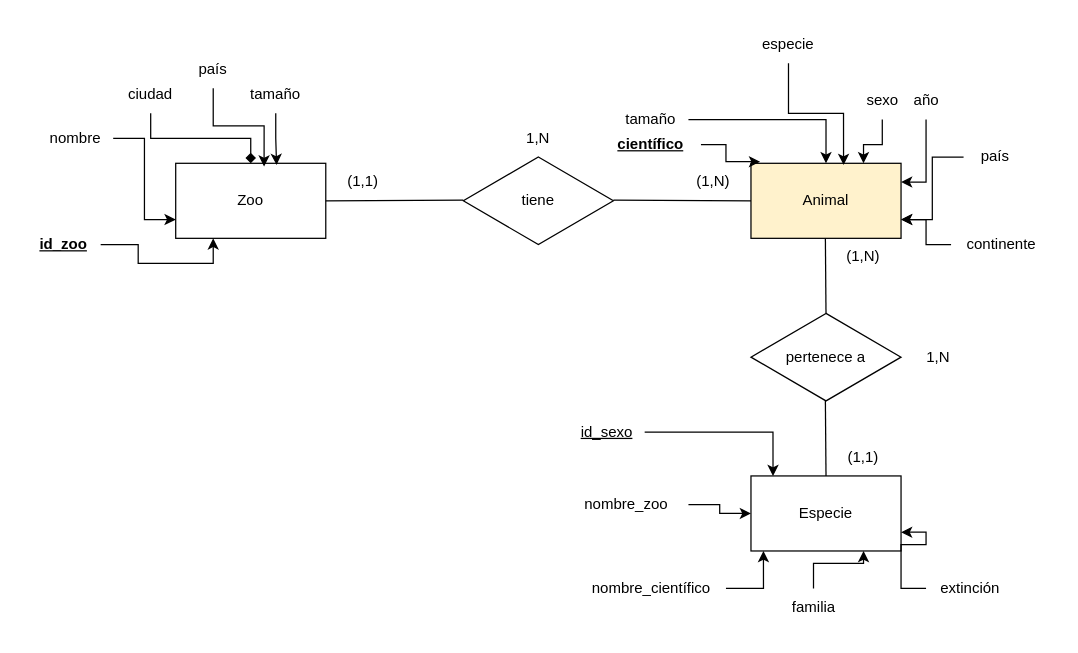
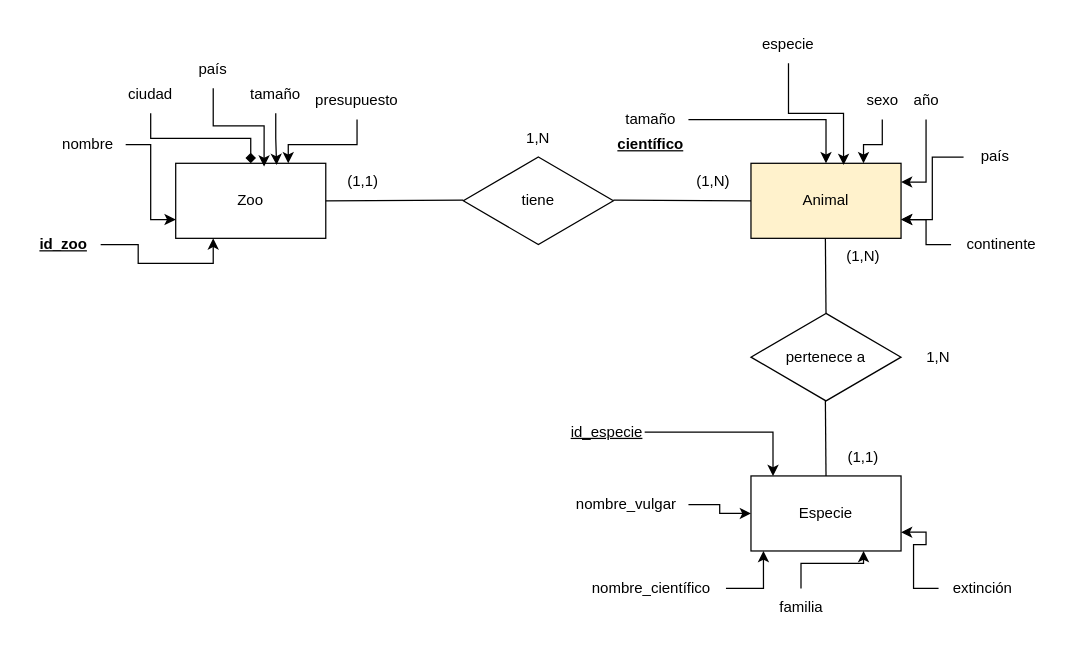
  <mxCell id="0" />
  <mxCell id="1" parent="0" />
  <mxCell id="2" value="Zoo" style="rounded=0;whiteSpace=wrap;html=1;" vertex="1" parent="1"><mxGeometry x="140" y="130" width="120" height="60" as="geometry" /></mxCell>
  <mxCell id="3" value="Animal" style="rounded=0;whiteSpace=wrap;html=1;fillColor=#fff2cc;" vertex="1" parent="1"><mxGeometry x="600" y="130" width="120" height="60" as="geometry" /></mxCell>
  <mxCell id="4" value="tiene" style="rhombus;whiteSpace=wrap;html=1;" vertex="1" parent="1"><mxGeometry x="370" y="125" width="120" height="70" as="geometry" /></mxCell>
  <mxCell id="5" value="" style="endArrow=none;html=1;rounded=0;" edge="1" parent="1"><mxGeometry width="50" height="50" relative="1" as="geometry"><mxPoint x="260" y="160" as="sourcePoint" /><mxPoint x="370" y="159.5" as="targetPoint" /></mxGeometry></mxCell>
  <mxCell id="6" value="" style="endArrow=none;html=1;rounded=0;" edge="1" parent="1"><mxGeometry width="50" height="50" relative="1" as="geometry"><mxPoint x="490" y="159.5" as="sourcePoint" /><mxPoint x="600" y="160" as="targetPoint" /></mxGeometry></mxCell>
  <mxCell id="7" value="(1,1)" style="text;html=1;strokeColor=none;fillColor=none;align=center;verticalAlign=middle;whiteSpace=wrap;rounded=0;" vertex="1" parent="1"><mxGeometry x="260" y="130" width="60" height="30" as="geometry" /></mxCell>
  <mxCell id="8" value="(1,N)" style="text;html=1;strokeColor=none;fillColor=none;align=center;verticalAlign=middle;whiteSpace=wrap;rounded=0;" vertex="1" parent="1"><mxGeometry x="540" y="130" width="60" height="30" as="geometry" /></mxCell>
  <mxCell id="9" value="pertenece a" style="rhombus;whiteSpace=wrap;html=1;" vertex="1" parent="1"><mxGeometry x="600" y="250" width="120" height="70" as="geometry" /></mxCell>
  <mxCell id="10" value="" style="endArrow=none;html=1;rounded=0;entryX=0.5;entryY=0;entryDx=0;entryDy=0;" edge="1" parent="1" target="9"><mxGeometry width="50" height="50" relative="1" as="geometry"><mxPoint x="659.5" y="190" as="sourcePoint" /><mxPoint x="659.5" y="240" as="targetPoint" /></mxGeometry></mxCell>
  <mxCell id="11" value="" style="endArrow=none;html=1;rounded=0;entryX=0.5;entryY=0;entryDx=0;entryDy=0;" edge="1" parent="1"><mxGeometry width="50" height="50" relative="1" as="geometry"><mxPoint x="659.5" y="320" as="sourcePoint" /><mxPoint x="660" y="380" as="targetPoint" /></mxGeometry></mxCell>
  <mxCell id="12" value="Especie" style="rounded=0;whiteSpace=wrap;html=1;" vertex="1" parent="1"><mxGeometry x="600" y="380" width="120" height="60" as="geometry" /></mxCell>
  <mxCell id="13" value="(1,N)" style="text;html=1;strokeColor=none;fillColor=none;align=center;verticalAlign=middle;whiteSpace=wrap;rounded=0;" vertex="1" parent="1"><mxGeometry x="660" y="190" width="60" height="30" as="geometry" /></mxCell>
  <mxCell id="14" value="(1,1)" style="text;html=1;strokeColor=none;fillColor=none;align=center;verticalAlign=middle;whiteSpace=wrap;rounded=0;" vertex="1" parent="1"><mxGeometry x="660" y="350" width="60" height="30" as="geometry" /></mxCell>
  <mxCell id="15" value="1,N" style="text;html=1;strokeColor=none;fillColor=none;align=center;verticalAlign=middle;whiteSpace=wrap;rounded=0;" vertex="1" parent="1"><mxGeometry x="400" y="95" width="60" height="30" as="geometry" /></mxCell>
  <mxCell id="16" value="1,N" style="text;html=1;strokeColor=none;fillColor=none;align=center;verticalAlign=middle;whiteSpace=wrap;rounded=0;" vertex="1" parent="1"><mxGeometry x="720" y="270" width="60" height="30" as="geometry" /></mxCell>
  <mxCell id="17" style="edgeStyle=orthogonalEdgeStyle;rounded=0;orthogonalLoop=1;jettySize=auto;html=1;entryX=0;entryY=0.75;entryDx=0;entryDy=0;" edge="1" parent="1" source="18" target="2"><mxGeometry relative="1" as="geometry" /></mxCell>
- <mxCell id="18" value="nombre" style="text;html=1;strokeColor=none;fillColor=none;align=center;verticalAlign=middle;whiteSpace=wrap;rounded=0;" vertex="1" parent="1"><mxGeometry x="30" y="95" width="60" height="30" as="geometry" /></mxCell>
+ <mxCell id="18" value="nombre" style="text;html=1;strokeColor=none;fillColor=none;align=center;verticalAlign=middle;whiteSpace=wrap;rounded=0;" vertex="1" parent="1"><mxGeometry x="40" y="100" width="60" height="30" as="geometry" /></mxCell>
  <mxCell id="19" style="edgeStyle=orthogonalEdgeStyle;rounded=0;orthogonalLoop=1;jettySize=auto;html=1;endArrow=diamond;" edge="1" parent="1" source="20" target="2"><mxGeometry relative="1" as="geometry" /></mxCell>
  <mxCell id="20" value="ciudad" style="text;html=1;strokeColor=none;fillColor=none;align=center;verticalAlign=middle;whiteSpace=wrap;rounded=0;" vertex="1" parent="1"><mxGeometry x="90" y="60" width="60" height="30" as="geometry" /></mxCell>
  <mxCell id="21" style="edgeStyle=orthogonalEdgeStyle;rounded=0;orthogonalLoop=1;jettySize=auto;html=1;entryX=0.589;entryY=0.044;entryDx=0;entryDy=0;entryPerimeter=0;" edge="1" parent="1" source="22" target="2"><mxGeometry relative="1" as="geometry" /></mxCell>
  <mxCell id="22" value="país" style="text;html=1;strokeColor=none;fillColor=none;align=center;verticalAlign=middle;whiteSpace=wrap;rounded=0;" vertex="1" parent="1"><mxGeometry x="140" y="40" width="60" height="30" as="geometry" /></mxCell>
  <mxCell id="23" style="edgeStyle=orthogonalEdgeStyle;rounded=0;orthogonalLoop=1;jettySize=auto;html=1;entryX=0.672;entryY=0.022;entryDx=0;entryDy=0;entryPerimeter=0;" edge="1" parent="1" source="24" target="2"><mxGeometry relative="1" as="geometry" /></mxCell>
  <mxCell id="24" value="tamaño" style="text;html=1;strokeColor=none;fillColor=none;align=center;verticalAlign=middle;whiteSpace=wrap;rounded=0;" vertex="1" parent="1"><mxGeometry x="190" y="60" width="60" height="30" as="geometry" /></mxCell>
+ <mxCell id="25" style="edgeStyle=orthogonalEdgeStyle;rounded=0;orthogonalLoop=1;jettySize=auto;html=1;entryX=0.75;entryY=0;entryDx=0;entryDy=0;" edge="1" parent="1" source="26" target="2"><mxGeometry relative="1" as="geometry" /></mxCell>
+ <mxCell id="26" value="presupuesto" style="text;html=1;strokeColor=none;fillColor=none;align=center;verticalAlign=middle;whiteSpace=wrap;rounded=0;" vertex="1" parent="1"><mxGeometry x="250" y="65" width="70" height="30" as="geometry" /></mxCell>
  <mxCell id="27" style="edgeStyle=orthogonalEdgeStyle;rounded=0;orthogonalLoop=1;jettySize=auto;html=1;entryX=0.147;entryY=0.002;entryDx=0;entryDy=0;entryPerimeter=0;" edge="1" parent="1" source="28" target="12"><mxGeometry relative="1" as="geometry" /></mxCell>
- <mxCell id="28" value="&lt;u&gt;id_sexo&lt;/u&gt;" style="text;html=1;strokeColor=none;fillColor=none;align=center;verticalAlign=middle;whiteSpace=wrap;rounded=0;" vertex="1" parent="1"><mxGeometry x="455" y="330" width="60" height="30" as="geometry" /></mxCell>
- <mxCell id="29" style="edgeStyle=orthogonalEdgeStyle;rounded=0;orthogonalLoop=1;jettySize=auto;html=1;entryX=0.061;entryY=-0.022;entryDx=0;entryDy=0;entryPerimeter=0;" edge="1" parent="1" source="30" target="3"><mxGeometry relative="1" as="geometry" /></mxCell>
+ <mxCell id="28" value="&lt;u&gt;id_especie&lt;/u&gt;" style="text;html=1;strokeColor=none;fillColor=none;align=center;verticalAlign=middle;whiteSpace=wrap;rounded=0;" vertex="1" parent="1"><mxGeometry x="455" y="330" width="60" height="30" as="geometry" /></mxCell>
  <mxCell id="30" value="&lt;b&gt;&lt;u&gt;científico&lt;/u&gt;&lt;/b&gt;" style="text;html=1;strokeColor=none;fillColor=none;align=center;verticalAlign=middle;whiteSpace=wrap;rounded=0;" vertex="1" parent="1"><mxGeometry x="480" y="100" width="80" height="30" as="geometry" /></mxCell>
  <mxCell id="31" style="edgeStyle=orthogonalEdgeStyle;rounded=0;orthogonalLoop=1;jettySize=auto;html=1;" edge="1" parent="1" source="32" target="3"><mxGeometry relative="1" as="geometry" /></mxCell>
  <mxCell id="32" value="tamaño" style="text;html=1;strokeColor=none;fillColor=none;align=center;verticalAlign=middle;whiteSpace=wrap;rounded=0;" vertex="1" parent="1"><mxGeometry x="490" y="80" width="60" height="30" as="geometry" /></mxCell>
  <mxCell id="33" style="edgeStyle=orthogonalEdgeStyle;rounded=0;orthogonalLoop=1;jettySize=auto;html=1;entryX=0.617;entryY=0.022;entryDx=0;entryDy=0;entryPerimeter=0;" edge="1" parent="1" source="34" target="3"><mxGeometry relative="1" as="geometry" /></mxCell>
  <mxCell id="34" value="especie" style="text;html=1;strokeColor=none;fillColor=none;align=center;verticalAlign=middle;whiteSpace=wrap;rounded=0;" vertex="1" parent="1"><mxGeometry x="600" y="20" width="60" height="30" as="geometry" /></mxCell>
  <mxCell id="35" style="edgeStyle=orthogonalEdgeStyle;rounded=0;orthogonalLoop=1;jettySize=auto;html=1;entryX=0.75;entryY=0;entryDx=0;entryDy=0;" edge="1" parent="1" source="36" target="3"><mxGeometry relative="1" as="geometry" /></mxCell>
  <mxCell id="36" value="sexo" style="text;html=1;align=center;verticalAlign=middle;resizable=0;points=[];autosize=1;strokeColor=none;fillColor=none;" vertex="1" parent="1"><mxGeometry x="680" y="65" width="50" height="30" as="geometry" /></mxCell>
  <mxCell id="37" style="edgeStyle=orthogonalEdgeStyle;rounded=0;orthogonalLoop=1;jettySize=auto;html=1;entryX=1;entryY=0.25;entryDx=0;entryDy=0;" edge="1" parent="1" source="38" target="3"><mxGeometry relative="1" as="geometry" /></mxCell>
  <mxCell id="38" value="año" style="text;html=1;align=center;verticalAlign=middle;resizable=0;points=[];autosize=1;strokeColor=none;fillColor=none;" vertex="1" parent="1"><mxGeometry x="720" y="65" width="40" height="30" as="geometry" /></mxCell>
  <mxCell id="39" style="edgeStyle=orthogonalEdgeStyle;rounded=0;orthogonalLoop=1;jettySize=auto;html=1;entryX=1;entryY=0.75;entryDx=0;entryDy=0;" edge="1" parent="1" source="40" target="3"><mxGeometry relative="1" as="geometry" /></mxCell>
  <mxCell id="40" value="país" style="text;html=1;align=center;verticalAlign=middle;resizable=0;points=[];autosize=1;strokeColor=none;fillColor=none;" vertex="1" parent="1"><mxGeometry x="770" y="110" width="50" height="30" as="geometry" /></mxCell>
  <mxCell id="41" style="edgeStyle=orthogonalEdgeStyle;rounded=0;orthogonalLoop=1;jettySize=auto;html=1;entryX=1;entryY=0.75;entryDx=0;entryDy=0;" edge="1" parent="1" source="42" target="3"><mxGeometry relative="1" as="geometry" /></mxCell>
  <mxCell id="42" value="continente" style="text;html=1;align=center;verticalAlign=middle;resizable=0;points=[];autosize=1;strokeColor=none;fillColor=none;" vertex="1" parent="1"><mxGeometry x="760" y="180" width="80" height="30" as="geometry" /></mxCell>
  <mxCell id="43" style="edgeStyle=orthogonalEdgeStyle;rounded=0;orthogonalLoop=1;jettySize=auto;html=1;" edge="1" parent="1" source="44" target="12"><mxGeometry relative="1" as="geometry" /></mxCell>
- <mxCell id="44" value="nombre_zoo" style="text;html=1;align=center;verticalAlign=middle;resizable=0;points=[];autosize=1;strokeColor=none;fillColor=none;" vertex="1" parent="1"><mxGeometry x="450" y="388" width="100" height="30" as="geometry" /></mxCell>
+ <mxCell id="44" value="nombre_vulgar" style="text;html=1;align=center;verticalAlign=middle;resizable=0;points=[];autosize=1;strokeColor=none;fillColor=none;" vertex="1" parent="1"><mxGeometry x="450" y="388" width="100" height="30" as="geometry" /></mxCell>
  <mxCell id="45" style="edgeStyle=orthogonalEdgeStyle;rounded=0;orthogonalLoop=1;jettySize=auto;html=1;entryX=0.083;entryY=1;entryDx=0;entryDy=0;entryPerimeter=0;" edge="1" parent="1" source="46" target="12"><mxGeometry relative="1" as="geometry" /></mxCell>
  <mxCell id="46" value="nombre_científico" style="text;html=1;align=center;verticalAlign=middle;resizable=0;points=[];autosize=1;strokeColor=none;fillColor=none;" vertex="1" parent="1"><mxGeometry x="460" y="455" width="120" height="30" as="geometry" /></mxCell>
  <mxCell id="47" style="edgeStyle=orthogonalEdgeStyle;rounded=0;orthogonalLoop=1;jettySize=auto;html=1;entryX=0.75;entryY=1;entryDx=0;entryDy=0;" edge="1" parent="1" source="48" target="12"><mxGeometry relative="1" as="geometry" /></mxCell>
- <mxCell id="48" value="familia" style="text;html=1;align=center;verticalAlign=middle;resizable=0;points=[];autosize=1;strokeColor=none;fillColor=none;" vertex="1" parent="1"><mxGeometry x="620" y="470" width="60" height="30" as="geometry" /></mxCell>
+ <mxCell id="48" value="familia" style="text;html=1;align=center;verticalAlign=middle;resizable=0;points=[];autosize=1;strokeColor=none;fillColor=none;" vertex="1" parent="1"><mxGeometry x="610" y="470" width="60" height="30" as="geometry" /></mxCell>
  <mxCell id="49" style="edgeStyle=orthogonalEdgeStyle;rounded=0;orthogonalLoop=1;jettySize=auto;html=1;entryX=1;entryY=0.75;entryDx=0;entryDy=0;" edge="1" parent="1" source="50" target="12"><mxGeometry relative="1" as="geometry" /></mxCell>
- <mxCell id="50" value="extinción" style="text;html=1;align=center;verticalAlign=middle;resizable=0;points=[];autosize=1;strokeColor=none;fillColor=none;" vertex="1" parent="1"><mxGeometry x="740" y="455" width="70" height="30" as="geometry" /></mxCell>
+ <mxCell id="50" value="extinción" style="text;html=1;align=center;verticalAlign=middle;resizable=0;points=[];autosize=1;strokeColor=none;fillColor=none;" vertex="1" parent="1"><mxGeometry x="750" y="455" width="70" height="30" as="geometry" /></mxCell>
  <mxCell id="51" style="edgeStyle=orthogonalEdgeStyle;rounded=0;orthogonalLoop=1;jettySize=auto;html=1;entryX=0.25;entryY=1;entryDx=0;entryDy=0;" edge="1" parent="1" source="52" target="2"><mxGeometry relative="1" as="geometry" /></mxCell>
  <mxCell id="52" value="&lt;b&gt;&lt;u&gt;id_zoo&lt;/u&gt;&lt;/b&gt;" style="text;html=1;align=center;verticalAlign=middle;resizable=0;points=[];autosize=1;strokeColor=none;fillColor=none;" vertex="1" parent="1"><mxGeometry x="20" y="180" width="60" height="30" as="geometry" /></mxCell>
